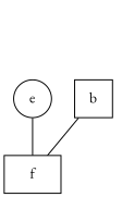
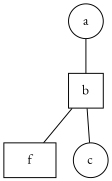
  graph {
    fontname="EB Garamond"
    node [fontname="EB Garamond" shape=circle]
    edge [fontname="EB Garamond"]
    b [shape=square]
+   c
    f [shape=rectangle]
-   e
+   a
+   b -- c
    b -- f
-   e -- f
+   a -- b
  }
